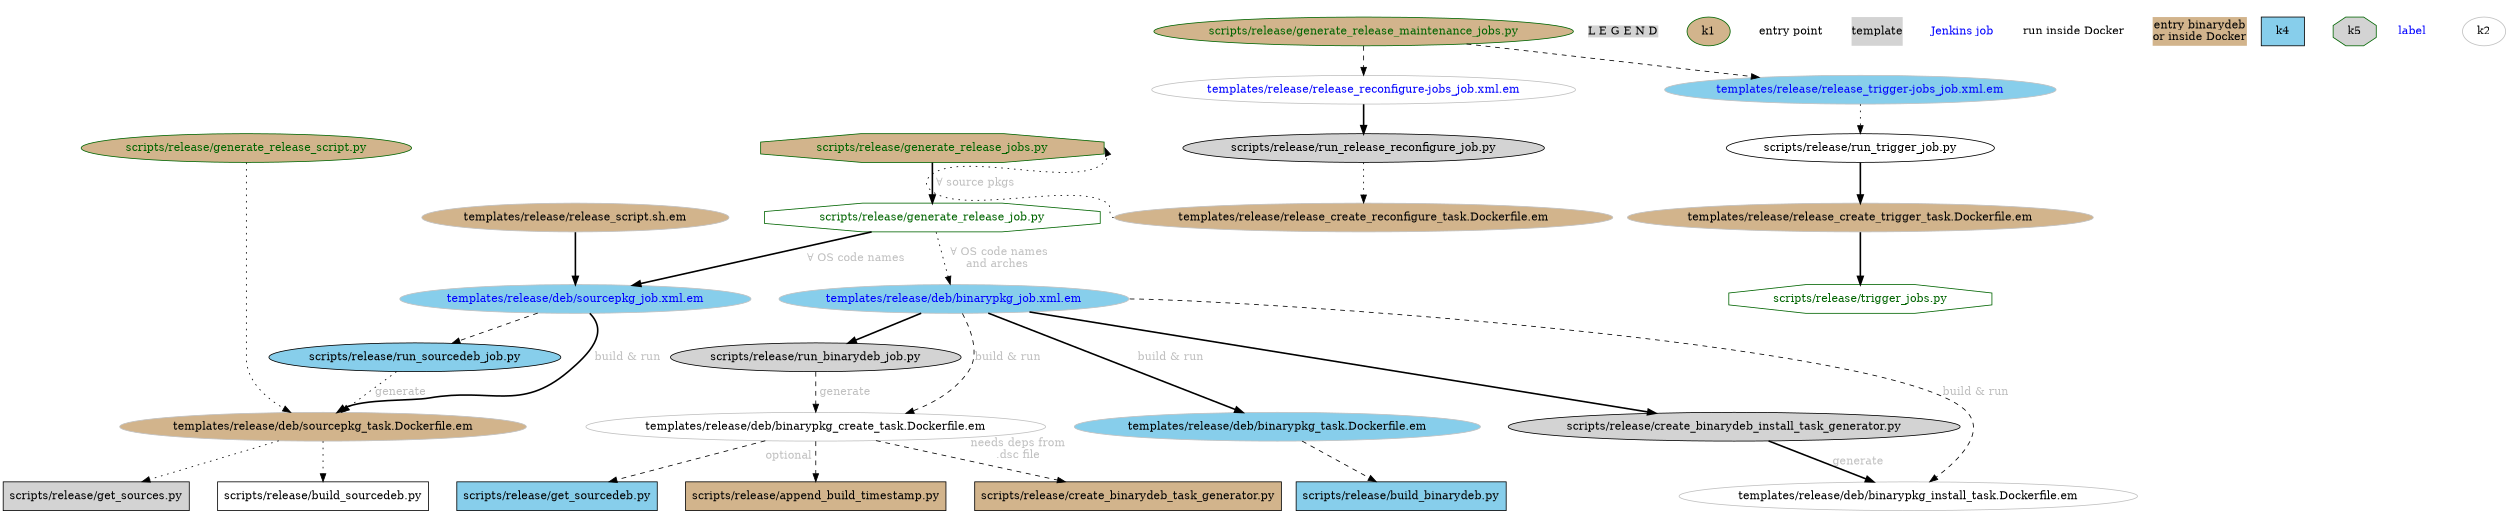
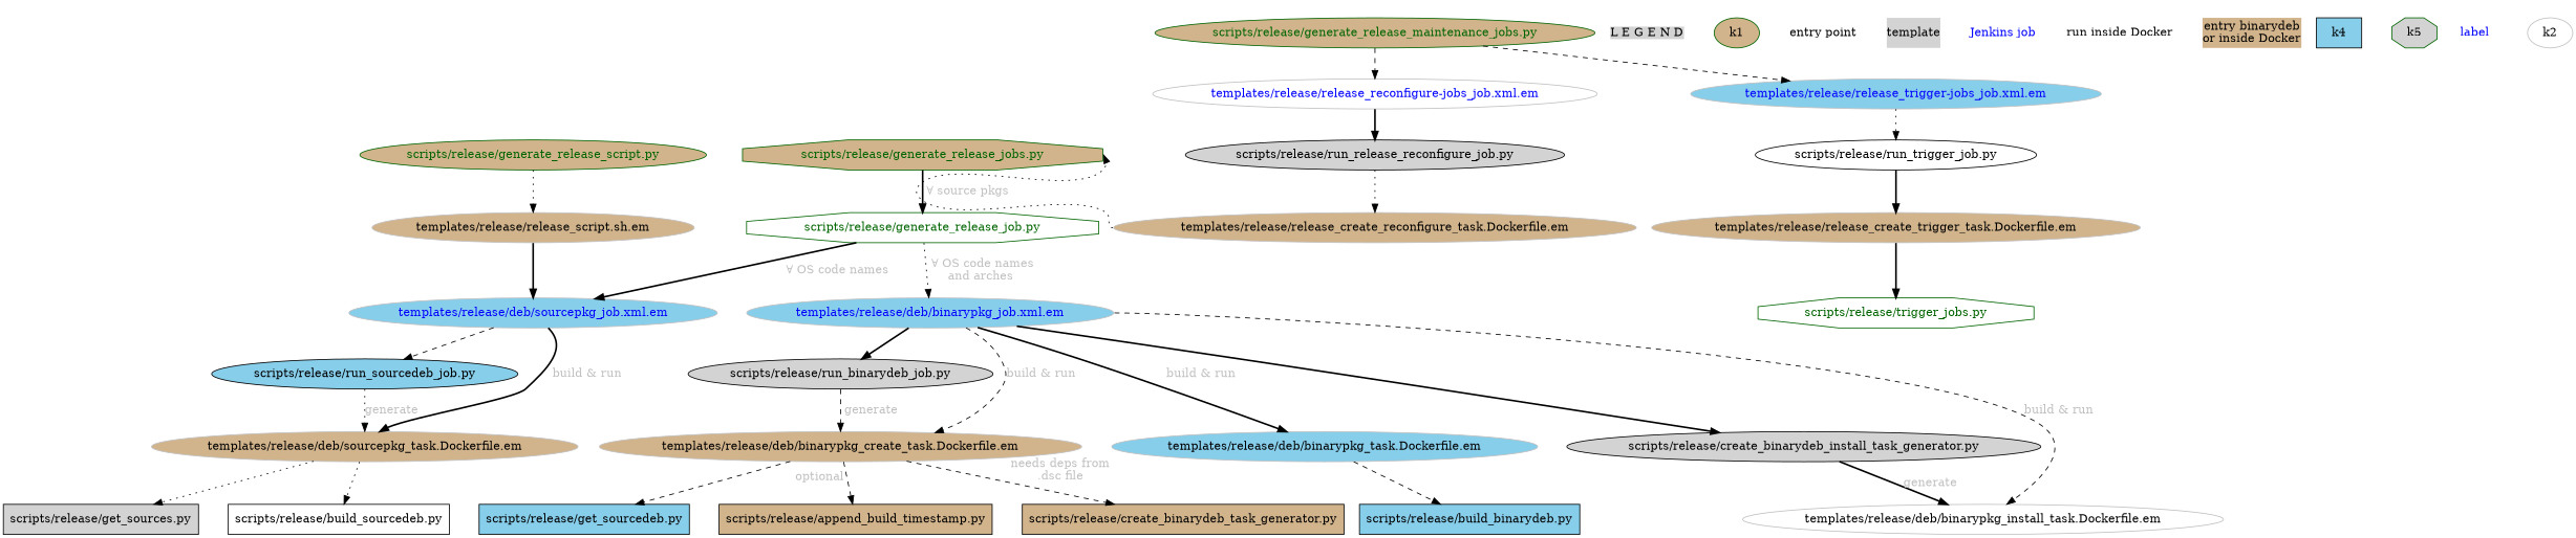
  digraph {
    node [fillcolor=tan style=filled]
    edge [style=invis]
    n1 [color=darkgreen fontcolor=darkgreen label="scripts/release/generate_release_jobs.py" shape=octagon]
    n2 [fillcolor=lightgrey label="scripts/release/run_release_reconfigure_job.py"]
    n3 [color=gray fillcolor=skyblue fontcolor=blue label="templates/release/deb/binarypkg_job.xml.em"]
    n4 [color=gray fillcolor=skyblue fontcolor=blue label="templates/release/deb/sourcepkg_job.xml.em"]
    n5 [fillcolor=white label="scripts/release/build_sourcedeb.py" shape=box]
    n6 [fillcolor=lightgrey label="scripts/release/get_sources.py" shape=box]
    n7 [label="scripts/release/append_build_timestamp.py" shape=box]
    n8 [label="scripts/release/create_binarydeb_task_generator.py" shape=box]
    n9 [fillcolor=skyblue label="scripts/release/get_sourcedeb.py" shape=box]
    n10 [fillcolor=lightgrey label="scripts/release/create_binarydeb_install_task_generator.py"]
-   n11 [color=gray fillcolor=white label="templates/release/deb/binarypkg_create_task.Dockerfile.em"]
+   n11 [color=gray label="templates/release/deb/binarypkg_create_task.Dockerfile.em"]
    n12 [color=gray fillcolor=skyblue label="templates/release/deb/binarypkg_task.Dockerfile.em"]
    n13 [color=darkgreen fontcolor=darkgreen label="scripts/release/generate_release_script.py"]
    n14 [fillcolor=lightgrey height=0 label="L E G E N D" margin=0 shape=none]
    k1 [color=darkgreen margin=0 shape=ellipse]
    n16 [fillcolor=white label="entry point" margin=0 shape=none]
    k2 [color=gray fillcolor=white margin=0 shape=ellipse]
    n18 [fillcolor=lightgrey label=template margin=0 shape=none]
    n19 [fillcolor=white fontcolor=blue label=label margin=0 shape=none]
    n20 [fillcolor=white fontcolor=blue label="Jenkins job" margin=0 shape=none]
    k4 [fillcolor=skyblue margin=0 shape=box]
    n22 [fillcolor=white label="run inside Docker" margin=0 shape=none]
    k5 [color=darkgreen fillcolor=lightgrey margin=0 shape=octagon]
    n24 [label="entry binarydeb\nor inside Docker" margin=0 shape=none]
    n25 [color=darkgreen fillcolor=white fontcolor=darkgreen label="scripts/release/generate_release_job.py" shape=octagon]
    n26 [color=gray label="templates/release/release_create_reconfigure_task.Dockerfile.em"]
    n27 [color=gray fillcolor=white label="templates/release/deb/binarypkg_install_task.Dockerfile.em"]
    n28 [fillcolor=lightgrey label="scripts/release/run_binarydeb_job.py"]
    n29 [fillcolor=skyblue label="scripts/release/run_sourcedeb_job.py"]
    n30 [color=gray label="templates/release/deb/sourcepkg_task.Dockerfile.em"]
    n31 [fillcolor=skyblue label="scripts/release/build_binarydeb.py" shape=box]
    n32 [color=gray label="templates/release/release_script.sh.em"]
    n33 [color=darkgreen fontcolor=darkgreen label="scripts/release/generate_release_maintenance_jobs.py"]
    n34 [color=gray fillcolor=white fontcolor=blue label="templates/release/release_reconfigure-jobs_job.xml.em"]
    n35 [color=gray fillcolor=skyblue fontcolor=blue label="templates/release/release_trigger-jobs_job.xml.em"]
    n36 [fillcolor=white label="scripts/release/run_trigger_job.py"]
    n37 [color=gray label="templates/release/release_create_trigger_task.Dockerfile.em"]
    n38 [color=darkgreen fillcolor=white fontcolor=darkgreen label="scripts/release/trigger_jobs.py" shape=octagon]
    subgraph sub_1 {
      rank=same
      n1
      n2
    }
    subgraph sub_2 {
      rank=same
      n3
      n4
    }
    subgraph sub_3 {
      rank=same
      n5
      n6
    }
    subgraph sub_4 {
      rank=same
      n5
      n7
      n8
      n9
    }
    subgraph sub_5 {
      rank=same
      n10
      n11
      n12
    }
    subgraph sub_6 {
      rank=same
      n1
      n13
    }
    subgraph sub_7 {
      label=Legend
      n14
      k1
      n16
      k2
      n18
      n19
      n20
      k4
      n22
      k5
      n24
    }
    n1 -> n2
    n1 -> n25 [fontcolor=gray label=" &forall; source pkgs" style=bold weight=2]
    n2 -> n26 [style=dotted weight=2]
    n3 -> n10 [style=bold]
    n3 -> n11 [fontcolor=gray label="build &amp; run" style=dashed]
    n3 -> n12 [fontcolor=gray label="build &amp; run" style=bold]
    n3 -> n27 [fontcolor=gray label="build &amp; run" style=dashed tailport=e]
    n3 -> n28 [style=bold weight=2]
    n4 -> n3
    n4 -> n29 [style=dashed]
    n4 -> n30 [fontcolor=gray headport=ne label="build &amp; run" style=bold tailport=se weight=2]
    n5 -> n9
    n6 -> n5
    n7 -> n8
    n9 -> n7
    n10 -> n27 [fontcolor=gray label=generate style=bold]
    n11 -> n7 [fontcolor=gray style=dashed xlabel="optional "]
    n11 -> n8 [fontcolor=gray style=dashed xlabel="needs deps from\n.dsc file"]
    n11 -> n9 [style=dashed]
    n11 -> n12
    n12 -> n10
    n12 -> n31 [style=dashed]
    n13 -> n1
-   n13 -> n30 [style=dotted weight=2]
+   n13 -> n32 [style=dotted weight=2]
    n14 -> k1 [constraint=false]
    n14 -> n16 [constraint=false]
    k1 -> n16 [constraint=false]
    k1 -> k2 [constraint=false]
    n16 -> n18 [constraint=false]
    k2 -> n18 [constraint=false]
    k2 -> n19 [constraint=false]
    n18 -> n20 [constraint=false]
    n19 -> n20 [constraint=false]
    n19 -> k4 [constraint=false]
    n20 -> n22 [constraint=false]
    k4 -> n22 [constraint=false]
    k4 -> k5 [constraint=false]
    n22 -> n24 [constraint=false]
    n25 -> n3 [fontcolor=gray label=" &forall; OS code names\nand arches" style=dotted weight=2]
    n25 -> n4 [fontcolor=gray label="&forall; OS code names" style=bold]
    n26 -> n1 [constraint=false headport=e style=dotted tailport=w]
    n28 -> n11 [fontcolor=gray label=" generate" style=dashed weight=2]
    n29 -> n30 [fontcolor=gray label=generate style=dotted]
    n30 -> n5 [style=dotted]
    n30 -> n6 [style=dotted]
    n32 -> n4 [style=bold weight=2]
    n33 -> n34 [style=dashed weight=2]
    n33 -> n35 [style=dashed]
    n34 -> n2 [style=bold weight=2]
    n35 -> n36 [style=dotted weight=2]
    n36 -> n37 [style=bold weight=2]
    n37 -> n38 [style=bold weight=2]
  }
